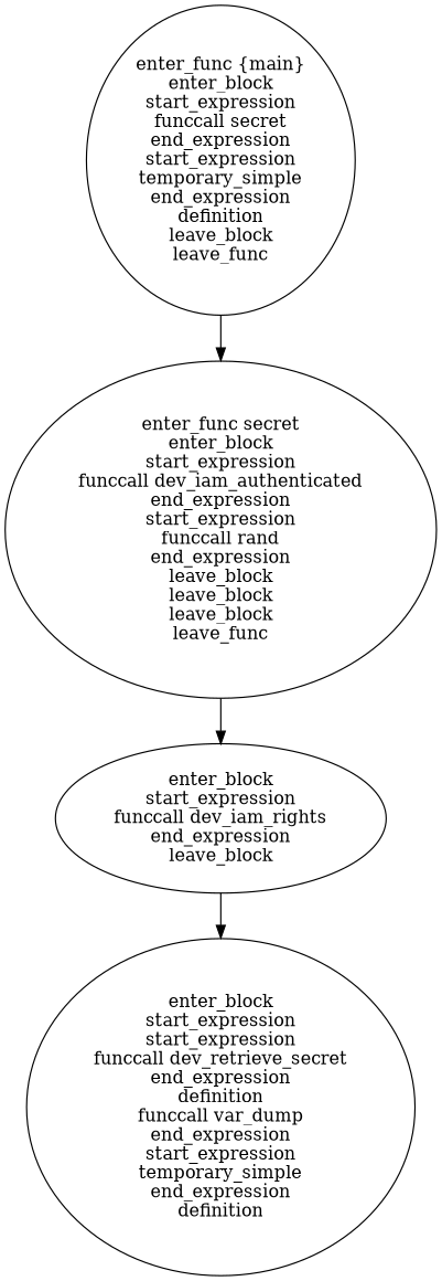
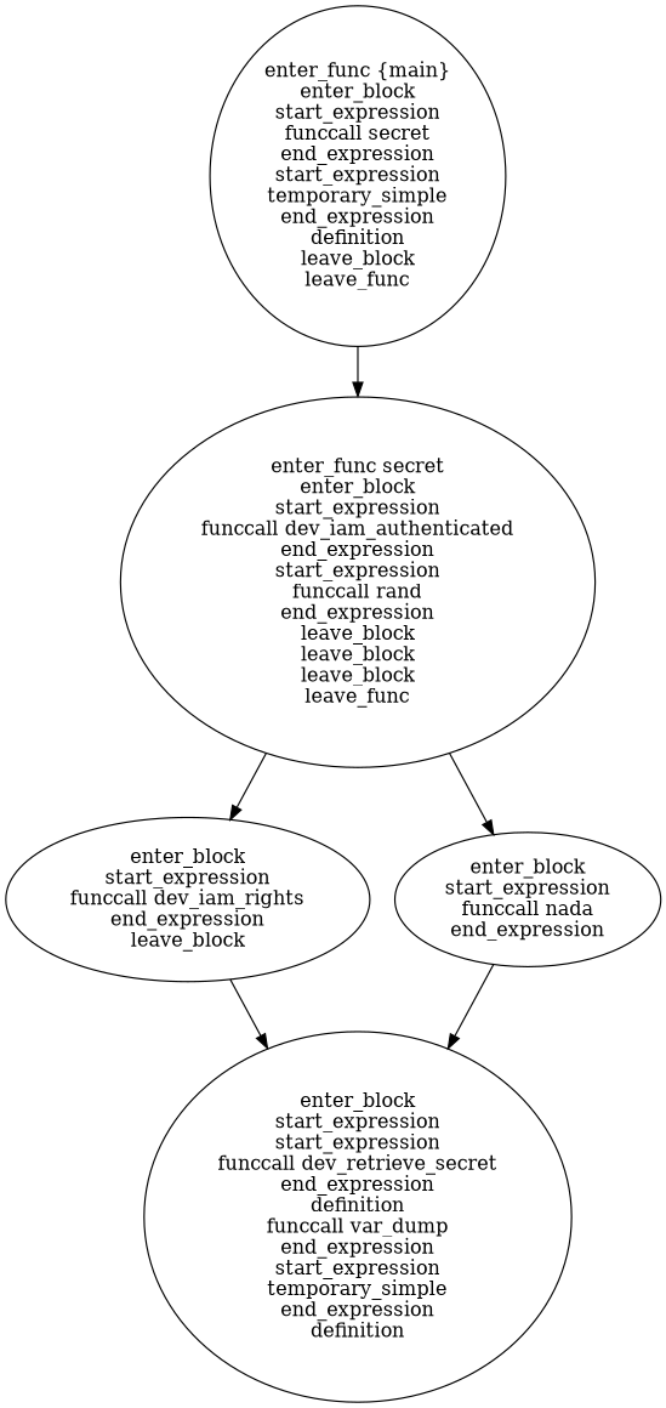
  digraph {
    ordering=out
    fontname="DejaVu Serif"
    node [fontname="DejaVu Serif"]
    edge [fontname="DejaVu Serif"]
    n1 [label="enter_func {main}\nenter_block\nstart_expression\nfunccall secret\nend_expression\nstart_expression\ntemporary_simple\nend_expression\ndefinition\nleave_block\nleave_func\n"]
    n2 [label="enter_func secret\nenter_block\nstart_expression\nfunccall dev_iam_authenticated\nend_expression\nstart_expression\nfunccall rand\nend_expression\nleave_block\nleave_block\nleave_block\nleave_func\n"]
    n3 [label="enter_block\nstart_expression\nfunccall dev_iam_rights\nend_expression\nleave_block\n"]
+   n4 [label="enter_block\nstart_expression\nfunccall nada\nend_expression\n"]
    n5 [label="enter_block\nstart_expression\nstart_expression\nfunccall dev_retrieve_secret\nend_expression\ndefinition\nfunccall var_dump\nend_expression\nstart_expression\ntemporary_simple\nend_expression\ndefinition\n"]
    n1 -> n2
    n2 -> n3
+   n2 -> n4
    n3 -> n5
+   n4 -> n5
  }
